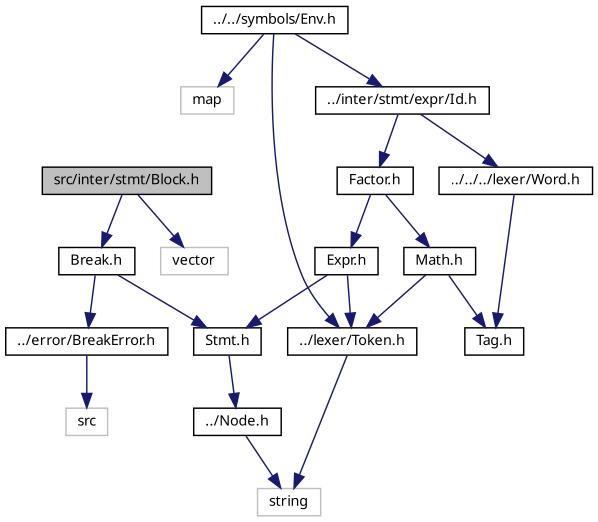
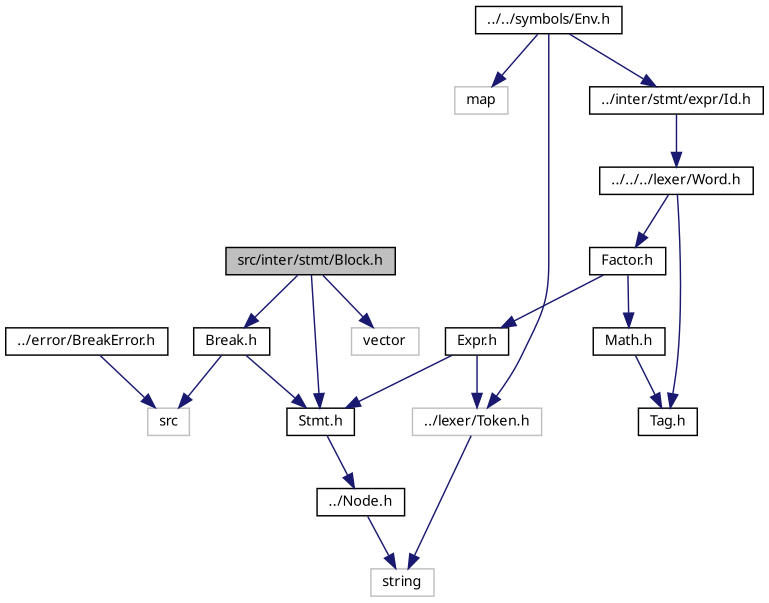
  digraph {
    fontname="Noto Sans"
    node [color=black fillcolor=white fontname="Noto Sans" fontsize=10 shape=record style=filled]
    edge [color=midnightblue fontname="Noto Sans" fontsize=10 labelfontname=Helvetica labelfontsize=10 style=solid]
    n1 [fillcolor=grey75 fontcolor=black height=0.2 label="src/inter/stmt/Block.h" width=0.4]
    n2 [height=0.2 label="Stmt.h" width=0.4]
    n3 [height=0.2 label="Break.h" width=0.4]
    n4 [color=grey75 height=0.2 label=vector width=0.4]
    n5 [height=0.2 label="../Node.h" width=0.4]
    n6 [height=0.2 label="../../symbols/Env.h" width=0.4]
    n7 [color=grey75 height=0.2 label=map width=0.4]
-   n8 [height=0.2 label="../lexer/Token.h" width=0.4]
+   n8 [color=grey75 height=0.2 label="../lexer/Token.h" width=0.4]
    n9 [height=0.2 label="../inter/stmt/expr/Id.h" width=0.4]
    n10 [height=0.2 label="../error/BreakError.h" width=0.4]
    n11 [color=grey75 height=0.2 label=string width=0.4]
    n12 [height=0.2 label="Factor.h" width=0.4]
    n13 [height=0.2 label="../../../lexer/Word.h" width=0.4]
    n14 [height=0.2 label="Expr.h" width=0.4]
    n15 [height=0.2 label="Math.h" width=0.4]
    n16 [height=0.2 label="Tag.h" width=0.4]
    n17 [color=grey75 height=0.2 label=src width=0.4]
+   n1 -> n2
    n1 -> n3
    n1 -> n4
    n2 -> n5
    n3 -> n2
-   n3 -> n10
+   n3 -> n17
    n5 -> n11
    n6 -> n7
    n6 -> n8
    n6 -> n9
    n8 -> n11
-   n9 -> n12
+   n13 -> n12
    n9 -> n13
    n10 -> n17
    n12 -> n14
    n12 -> n15
    n13 -> n16
    n14 -> n2
    n14 -> n8
-   n15 -> n8
    n15 -> n16
  }
